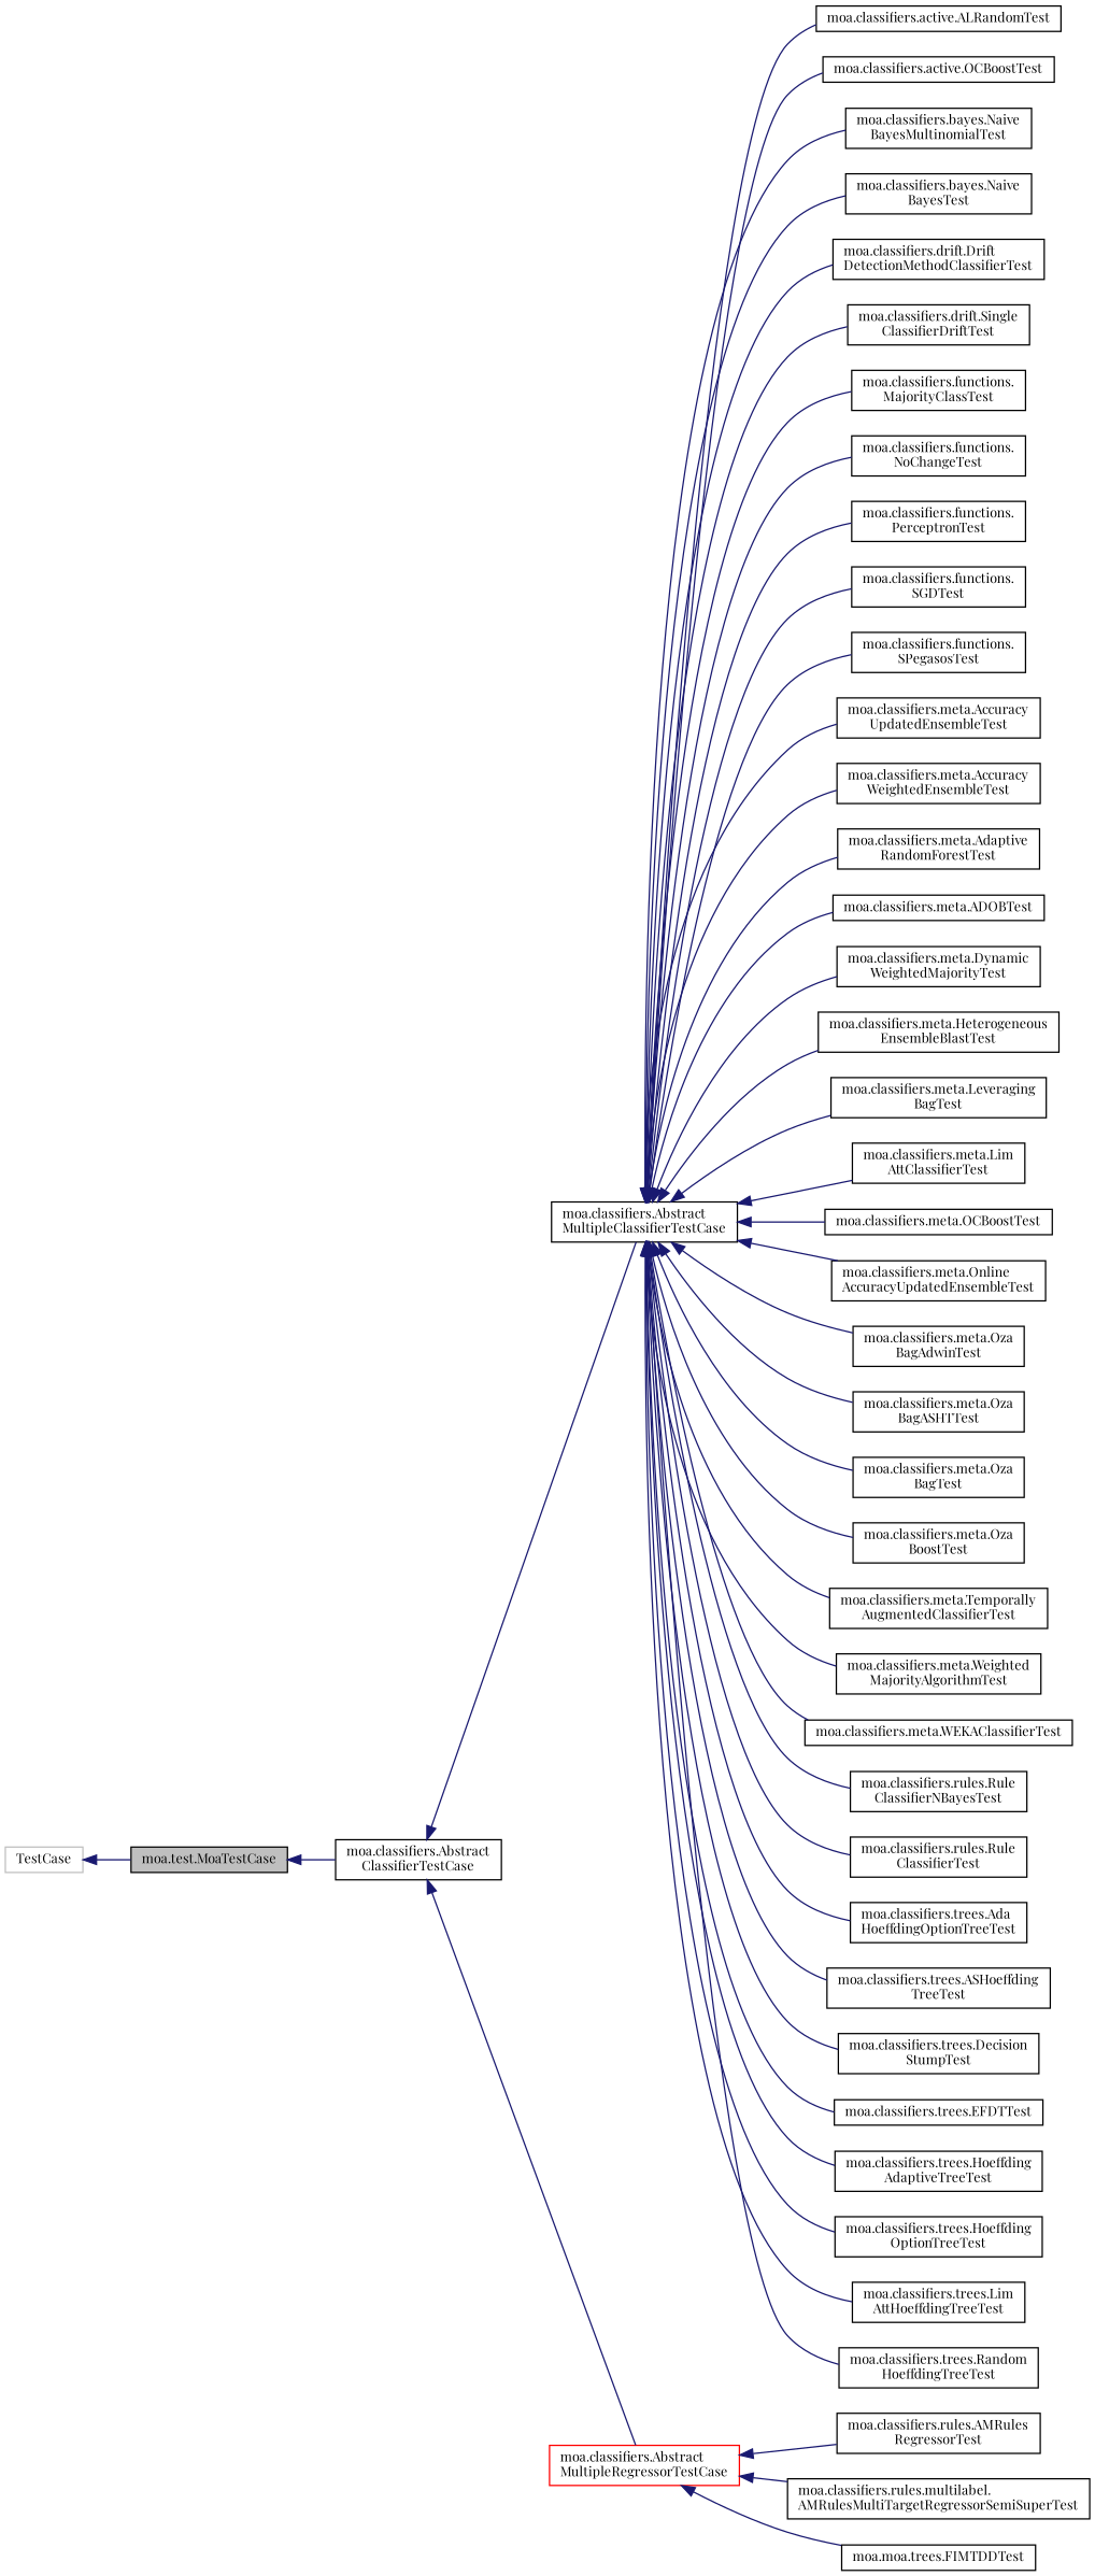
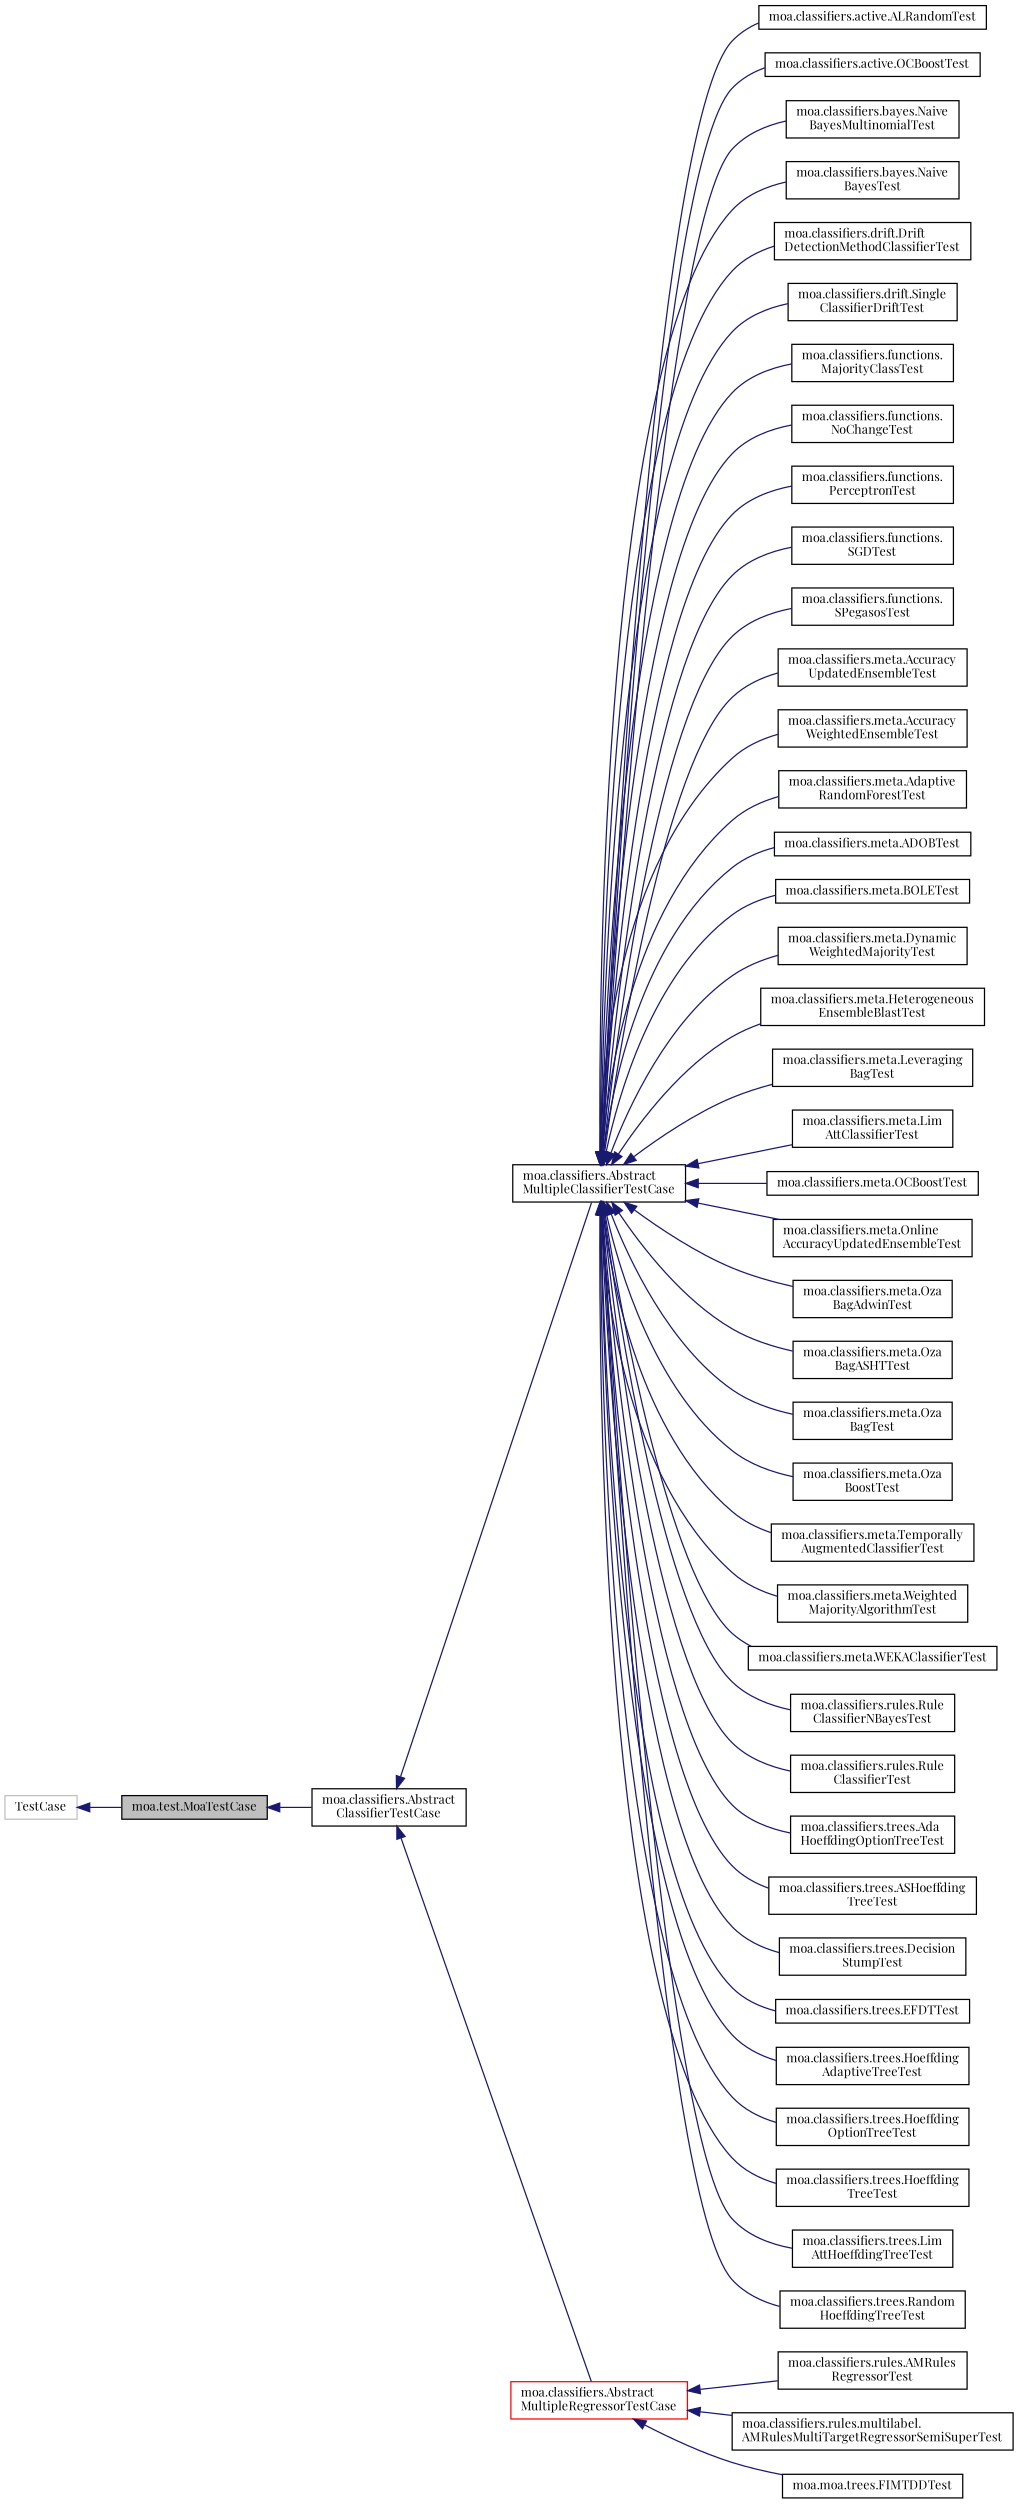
  digraph {
    fontname="Playfair Display"
    rankdir=LR
    node [color=black fillcolor=white fontname="Playfair Display" fontsize=10 shape=record style=filled]
    edge [color=midnightblue dir=back fontname="Playfair Display" fontsize=10 labelfontname=Helvetica labelfontsize=10 style=solid]
    n1 [fillcolor=grey75 fontcolor=black height=0.2 label="moa.test.MoaTestCase" width=0.4]
    n2 [height=0.2 label="moa.classifiers.Abstract\lClassifierTestCase" width=0.4]
    n3 [height=0.2 label="moa.classifiers.Abstract\lMultipleClassifierTestCase" width=0.4]
    n4 [color=red height=0.2 label="moa.classifiers.Abstract\lMultipleRegressorTestCase" width=0.4]
    n5 [color=grey75 height=0.2 label=TestCase width=0.4]
    n6 [height=0.2 label="moa.classifiers.active.ALRandomTest" width=0.4]
    n7 [height=0.2 label="moa.classifiers.active.OCBoostTest" width=0.4]
    n8 [height=0.2 label="moa.classifiers.bayes.Naive\lBayesMultinomialTest" width=0.4]
    n9 [height=0.2 label="moa.classifiers.bayes.Naive\lBayesTest" width=0.4]
    n10 [height=0.2 label="moa.classifiers.drift.Drift\lDetectionMethodClassifierTest" width=0.4]
    n11 [height=0.2 label="moa.classifiers.drift.Single\lClassifierDriftTest" width=0.4]
    n12 [height=0.2 label="moa.classifiers.functions.\lMajorityClassTest" width=0.4]
    n13 [height=0.2 label="moa.classifiers.functions.\lNoChangeTest" width=0.4]
    n14 [height=0.2 label="moa.classifiers.functions.\lPerceptronTest" width=0.4]
    n15 [height=0.2 label="moa.classifiers.functions.\lSGDTest" width=0.4]
    n16 [height=0.2 label="moa.classifiers.functions.\lSPegasosTest" width=0.4]
    n17 [height=0.2 label="moa.classifiers.meta.Accuracy\lUpdatedEnsembleTest" width=0.4]
    n18 [height=0.2 label="moa.classifiers.meta.Accuracy\lWeightedEnsembleTest" width=0.4]
    n19 [height=0.2 label="moa.classifiers.meta.Adaptive\lRandomForestTest" width=0.4]
    n20 [height=0.2 label="moa.classifiers.meta.ADOBTest" width=0.4]
+   n21 [height=0.2 label="moa.classifiers.meta.BOLETest" width=0.4]
    n22 [height=0.2 label="moa.classifiers.meta.Dynamic\lWeightedMajorityTest" width=0.4]
    n23 [height=0.2 label="moa.classifiers.meta.Heterogeneous\lEnsembleBlastTest" width=0.4]
    n24 [height=0.2 label="moa.classifiers.meta.Leveraging\lBagTest" width=0.4]
    n25 [height=0.2 label="moa.classifiers.meta.Lim\lAttClassifierTest" width=0.4]
    n26 [height=0.2 label="moa.classifiers.meta.OCBoostTest" width=0.4]
    n27 [height=0.2 label="moa.classifiers.meta.Online\lAccuracyUpdatedEnsembleTest" width=0.4]
    n28 [height=0.2 label="moa.classifiers.meta.Oza\lBagAdwinTest" width=0.4]
    n29 [height=0.2 label="moa.classifiers.meta.Oza\lBagASHTTest" width=0.4]
    n30 [height=0.2 label="moa.classifiers.meta.Oza\lBagTest" width=0.4]
    n31 [height=0.2 label="moa.classifiers.meta.Oza\lBoostTest" width=0.4]
    n32 [height=0.2 label="moa.classifiers.meta.Temporally\lAugmentedClassifierTest" width=0.4]
    n33 [height=0.2 label="moa.classifiers.meta.Weighted\lMajorityAlgorithmTest" width=0.4]
    n34 [height=0.2 label="moa.classifiers.meta.WEKAClassifierTest" width=0.4]
    n35 [height=0.2 label="moa.classifiers.rules.Rule\lClassifierNBayesTest" width=0.4]
    n36 [height=0.2 label="moa.classifiers.rules.Rule\lClassifierTest" width=0.4]
    n37 [height=0.2 label="moa.classifiers.trees.Ada\lHoeffdingOptionTreeTest" width=0.4]
    n38 [height=0.2 label="moa.classifiers.trees.ASHoeffding\lTreeTest" width=0.4]
    n39 [height=0.2 label="moa.classifiers.trees.Decision\lStumpTest" width=0.4]
    n40 [height=0.2 label="moa.classifiers.trees.EFDTTest" width=0.4]
    n41 [height=0.2 label="moa.classifiers.trees.Hoeffding\lAdaptiveTreeTest" width=0.4]
    n42 [height=0.2 label="moa.classifiers.trees.Hoeffding\lOptionTreeTest" width=0.4]
+   n43 [height=0.2 label="moa.classifiers.trees.Hoeffding\lTreeTest" width=0.4]
    n44 [height=0.2 label="moa.classifiers.trees.Lim\lAttHoeffdingTreeTest" width=0.4]
    n45 [height=0.2 label="moa.classifiers.trees.Random\lHoeffdingTreeTest" width=0.4]
    n46 [height=0.2 label="moa.classifiers.rules.AMRules\lRegressorTest" width=0.4]
    n47 [height=0.2 label="moa.classifiers.rules.multilabel.\lAMRulesMultiTargetRegressorSemiSuperTest" width=0.4]
    n48 [height=0.2 label="moa.moa.trees.FIMTDDTest" width=0.4]
    n1 -> n2
    n2 -> n3
    n2 -> n4
    n3 -> n6
    n3 -> n7
    n3 -> n8
    n3 -> n9
    n3 -> n10
    n3 -> n11
    n3 -> n12
    n3 -> n13
    n3 -> n14
    n3 -> n15
    n3 -> n16
    n3 -> n17
    n3 -> n18
    n3 -> n19
    n3 -> n20
+   n3 -> n21
    n3 -> n22
    n3 -> n23
    n3 -> n24
    n3 -> n25
    n3 -> n26
    n3 -> n27
    n3 -> n28
    n3 -> n29
    n3 -> n30
    n3 -> n31
    n3 -> n32
    n3 -> n33
    n3 -> n34
    n3 -> n35
    n3 -> n36
    n3 -> n37
    n3 -> n38
    n3 -> n39
    n3 -> n40
    n3 -> n41
    n3 -> n42
+   n3 -> n43
    n3 -> n44
    n3 -> n45
    n4 -> n46
    n4 -> n47
    n4 -> n48
    n5 -> n1
  }
